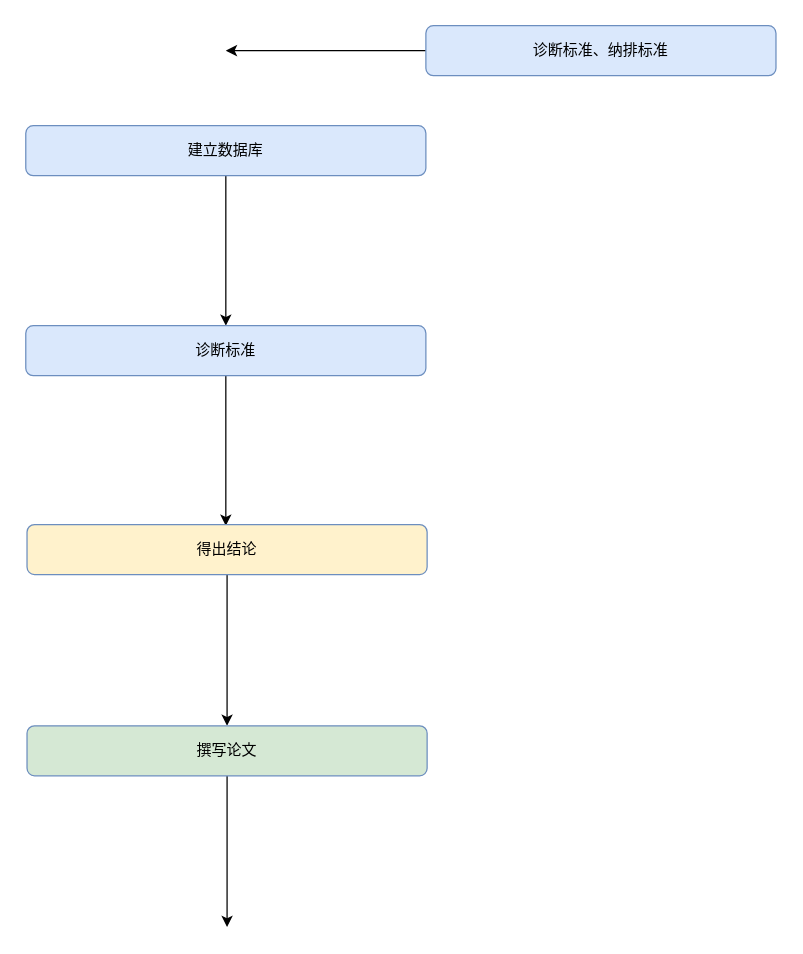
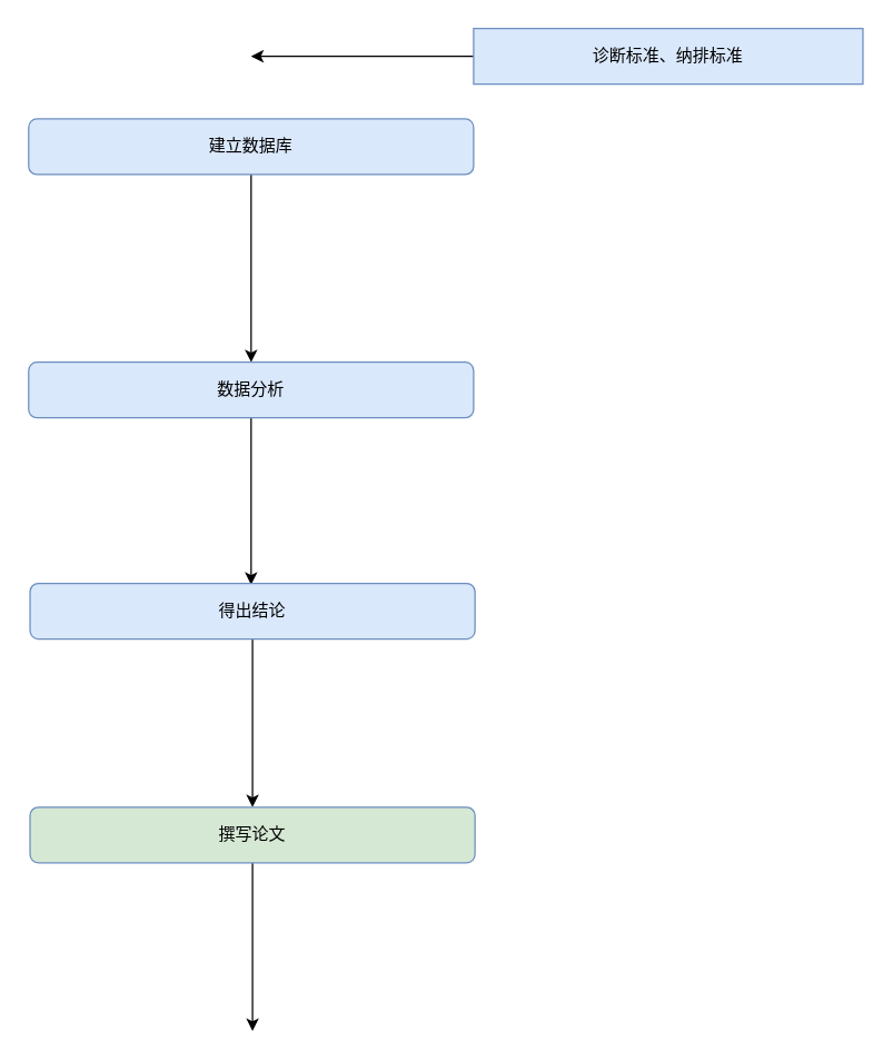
  <mxCell id="0" />
  <mxCell id="1" parent="0" />
  <mxCell id="2" style="edgeStyle=orthogonalEdgeStyle;rounded=0;orthogonalLoop=1;jettySize=auto;html=1;" edge="1" parent="1" source="3"><mxGeometry relative="1" as="geometry"><mxPoint x="180" y="260" as="targetPoint" /></mxGeometry></mxCell>
- <mxCell id="3" value="建立数据库" style="rounded=1;whiteSpace=wrap;html=1;fontSize=12;glass=0;strokeWidth=1;shadow=0;fillColor=#dae8fc;strokeColor=#6c8ebf;" vertex="1" parent="1"><mxGeometry x="20" y="100" width="320" height="40" as="geometry" /></mxCell>
+ <mxCell id="3" value="建立数据库" style="rounded=1;whiteSpace=wrap;html=1;fontSize=12;glass=0;strokeWidth=1;shadow=0;fillColor=#dae8fc;strokeColor=#6c8ebf;" vertex="1" parent="1"><mxGeometry x="20" y="85" width="320" height="40" as="geometry" /></mxCell>
  <mxCell id="4" style="edgeStyle=orthogonalEdgeStyle;rounded=0;orthogonalLoop=1;jettySize=auto;html=1;" edge="1" parent="1" source="5"><mxGeometry relative="1" as="geometry"><mxPoint x="180" y="40" as="targetPoint" /></mxGeometry></mxCell>
- <mxCell id="5" value="诊断标准、纳排标准" style="rounded=1;whiteSpace=wrap;html=1;fontSize=12;glass=0;strokeWidth=1;shadow=0;fillColor=#dae8fc;strokeColor=#6c8ebf;" vertex="1" parent="1"><mxGeometry x="340" y="20" width="280" height="40" as="geometry" /></mxCell>
+ <mxCell id="5" value="诊断标准、纳排标准" style="whiteSpace=wrap;html=1;fontSize=12;glass=0;strokeWidth=1;shadow=0;fillColor=#dae8fc;strokeColor=#6c8ebf;rounded=0;" vertex="1" parent="1"><mxGeometry x="340" y="20" width="280" height="40" as="geometry" /></mxCell>
  <mxCell id="6" style="edgeStyle=orthogonalEdgeStyle;rounded=0;orthogonalLoop=1;jettySize=auto;html=1;" edge="1" parent="1" source="7"><mxGeometry relative="1" as="geometry"><mxPoint x="180" y="420" as="targetPoint" /></mxGeometry></mxCell>
- <mxCell id="7" value="诊断标准" style="rounded=1;whiteSpace=wrap;html=1;fontSize=12;glass=0;strokeWidth=1;shadow=0;fillColor=#dae8fc;strokeColor=#6c8ebf;" vertex="1" parent="1"><mxGeometry x="20" y="260" width="320" height="40" as="geometry" /></mxCell>
+ <mxCell id="7" value="数据分析" style="rounded=1;whiteSpace=wrap;html=1;fontSize=12;glass=0;strokeWidth=1;shadow=0;fillColor=#dae8fc;strokeColor=#6c8ebf;" vertex="1" parent="1"><mxGeometry x="20" y="260" width="320" height="40" as="geometry" /></mxCell>
  <mxCell id="8" style="edgeStyle=orthogonalEdgeStyle;rounded=0;orthogonalLoop=1;jettySize=auto;html=1;" edge="1" parent="1" source="9"><mxGeometry relative="1" as="geometry"><mxPoint x="181" y="580" as="targetPoint" /></mxGeometry></mxCell>
- <mxCell id="9" value="得出结论" style="rounded=1;whiteSpace=wrap;html=1;fontSize=12;glass=0;strokeWidth=1;shadow=0;fillColor=#fff2cc;strokeColor=#6c8ebf;" vertex="1" parent="1"><mxGeometry x="21" y="419" width="320" height="40" as="geometry" /></mxCell>
+ <mxCell id="9" value="得出结论" style="rounded=1;whiteSpace=wrap;html=1;fontSize=12;glass=0;strokeWidth=1;shadow=0;fillColor=#dae8fc;strokeColor=#6c8ebf;" vertex="1" parent="1"><mxGeometry x="21" y="419" width="320" height="40" as="geometry" /></mxCell>
  <mxCell id="10" style="edgeStyle=orthogonalEdgeStyle;rounded=0;orthogonalLoop=1;jettySize=auto;html=1;" edge="1" source="11" parent="1"><mxGeometry relative="1" as="geometry"><mxPoint x="181" y="741" as="targetPoint" /></mxGeometry></mxCell>
  <mxCell id="11" value="撰写论文" style="rounded=1;whiteSpace=wrap;html=1;fontSize=12;glass=0;strokeWidth=1;shadow=0;fillColor=#d5e8d4;strokeColor=#6c8ebf;" vertex="1" parent="1"><mxGeometry x="21" y="580" width="320" height="40" as="geometry" /></mxCell>
